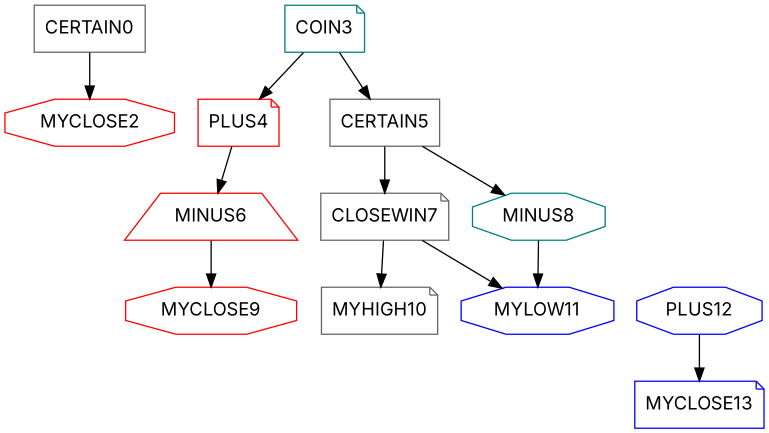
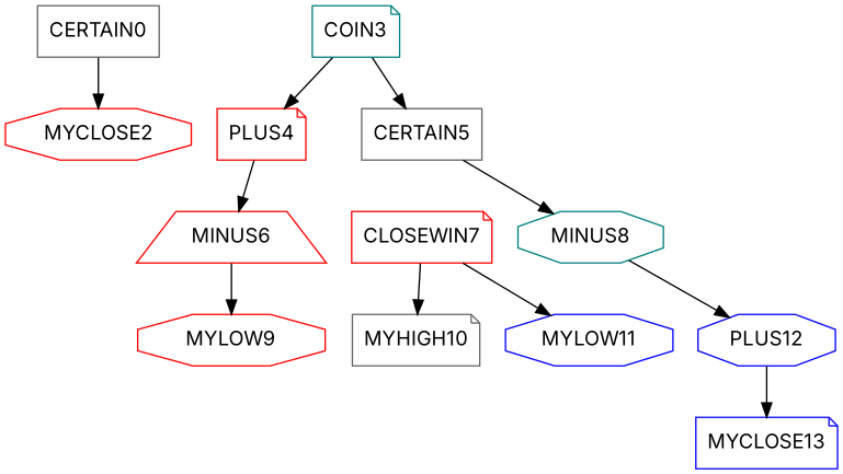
  digraph {
    fontname=Inter
    node [color=gray40 fontname=Inter shape=octagon]
    edge [fontname=Inter]
    CERTAIN0 [shape=box]
    MYCLOSE2 [color=red]
    COIN3 [color=teal shape=note]
    PLUS4 [color=red shape=note]
    CERTAIN5 [shape=box]
    MINUS6 [color=red shape=trapezium]
-   CLOSEWIN7 [shape=note]
+   CLOSEWIN7 [color=red shape=note]
    MINUS8 [color=teal]
-   MYCLOSE9 [color=red]
+   MYCLOSE9 [color=red label=MYLOW9]
    MYHIGH10 [shape=note]
    MYLOW11 [color=blue]
    PLUS12 [color=blue]
    MYCLOSE13 [color=blue shape=note]
    CERTAIN0 -> MYCLOSE2
    COIN3 -> PLUS4
    COIN3 -> CERTAIN5
    PLUS4 -> MINUS6
-   CERTAIN5 -> CLOSEWIN7
    CERTAIN5 -> MINUS8
    MINUS6 -> MYCLOSE9
    CLOSEWIN7 -> MYHIGH10
    CLOSEWIN7 -> MYLOW11
-   MINUS8 -> MYLOW11
+   MINUS8 -> PLUS12
    PLUS12 -> MYCLOSE13
  }
